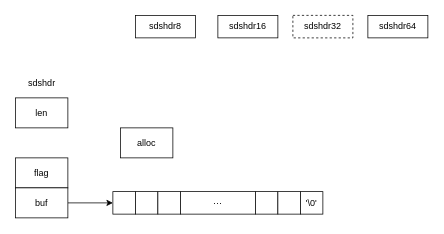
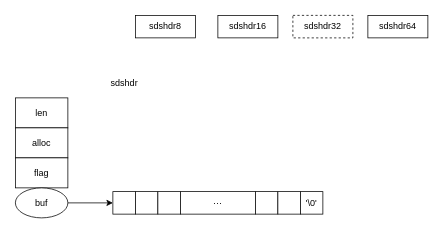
  <mxCell id="0" />
  <mxCell id="1" parent="0" />
  <mxCell id="2" value="len" style="rounded=0;whiteSpace=wrap;html=1;" vertex="1" parent="1"><mxGeometry x="20" y="130" width="70" height="40" as="geometry" /></mxCell>
- <mxCell id="3" value="alloc" style="rounded=0;whiteSpace=wrap;html=1;" vertex="1" parent="1"><mxGeometry x="160" y="170" width="70" height="40" as="geometry" /></mxCell>
+ <mxCell id="3" value="alloc" style="rounded=0;whiteSpace=wrap;html=1;" vertex="1" parent="1"><mxGeometry x="20" y="170" width="70" height="40" as="geometry" /></mxCell>
  <mxCell id="4" value="flag" style="rounded=0;whiteSpace=wrap;html=1;" vertex="1" parent="1"><mxGeometry x="20" y="210" width="70" height="40" as="geometry" /></mxCell>
  <mxCell id="5" style="edgeStyle=orthogonalEdgeStyle;rounded=0;orthogonalLoop=1;jettySize=auto;html=1;exitX=1;exitY=0.5;exitDx=0;exitDy=0;entryX=0;entryY=0.5;entryDx=0;entryDy=0;" edge="1" parent="1" source="6" target="7"><mxGeometry relative="1" as="geometry" /></mxCell>
- <mxCell id="6" value="buf" style="rounded=0;whiteSpace=wrap;html=1;" vertex="1" parent="1"><mxGeometry x="20" y="250" width="70" height="40" as="geometry" /></mxCell>
+ <mxCell id="6" value="buf" style="ellipse;whiteSpace=wrap;html=1;" vertex="1" parent="1"><mxGeometry x="20" y="250" width="70" height="40" as="geometry" /></mxCell>
  <mxCell id="7" value="" style="rounded=0;whiteSpace=wrap;html=1;" vertex="1" parent="1"><mxGeometry x="150" y="255" width="30" height="30" as="geometry" /></mxCell>
  <mxCell id="8" value="" style="rounded=0;whiteSpace=wrap;html=1;" vertex="1" parent="1"><mxGeometry x="180" y="255" width="30" height="30" as="geometry" /></mxCell>
  <mxCell id="9" value="" style="rounded=0;whiteSpace=wrap;html=1;" vertex="1" parent="1"><mxGeometry x="210" y="255" width="30" height="30" as="geometry" /></mxCell>
  <mxCell id="10" value="···" style="rounded=0;whiteSpace=wrap;html=1;" vertex="1" parent="1"><mxGeometry x="240" y="255" width="100" height="30" as="geometry" /></mxCell>
  <mxCell id="11" value="" style="rounded=0;whiteSpace=wrap;html=1;" vertex="1" parent="1"><mxGeometry x="340" y="255" width="30" height="30" as="geometry" /></mxCell>
  <mxCell id="12" value="" style="rounded=0;whiteSpace=wrap;html=1;" vertex="1" parent="1"><mxGeometry x="370" y="255" width="30" height="30" as="geometry" /></mxCell>
  <mxCell id="13" value="'\0'" style="rounded=0;whiteSpace=wrap;html=1;" vertex="1" parent="1"><mxGeometry x="400" y="255" width="30" height="30" as="geometry" /></mxCell>
- <mxCell id="14" value="sdshdr" style="text;html=1;align=center;verticalAlign=middle;resizable=0;points=[];autosize=1;strokeColor=none;" vertex="1" parent="1"><mxGeometry x="30" y="100" width="50" height="20" as="geometry" /></mxCell>
+ <mxCell id="14" value="sdshdr" style="text;html=1;align=center;verticalAlign=middle;resizable=0;points=[];autosize=1;strokeColor=none;" vertex="1" parent="1"><mxGeometry x="140" y="100" width="50" height="20" as="geometry" /></mxCell>
  <mxCell id="15" value="sdshdr8" style="rounded=0;whiteSpace=wrap;html=1;" vertex="1" parent="1"><mxGeometry x="180" y="20" width="80" height="30" as="geometry" /></mxCell>
  <mxCell id="16" value="sdshdr16" style="rounded=0;whiteSpace=wrap;html=1;" vertex="1" parent="1"><mxGeometry x="290" y="20" width="80" height="30" as="geometry" /></mxCell>
  <mxCell id="17" value="sdshdr32" style="rounded=0;whiteSpace=wrap;html=1;dashed=1;" vertex="1" parent="1"><mxGeometry x="390" y="20" width="80" height="30" as="geometry" /></mxCell>
  <mxCell id="18" value="sdshdr64" style="rounded=0;whiteSpace=wrap;html=1;" vertex="1" parent="1"><mxGeometry x="490" y="20" width="80" height="30" as="geometry" /></mxCell>
